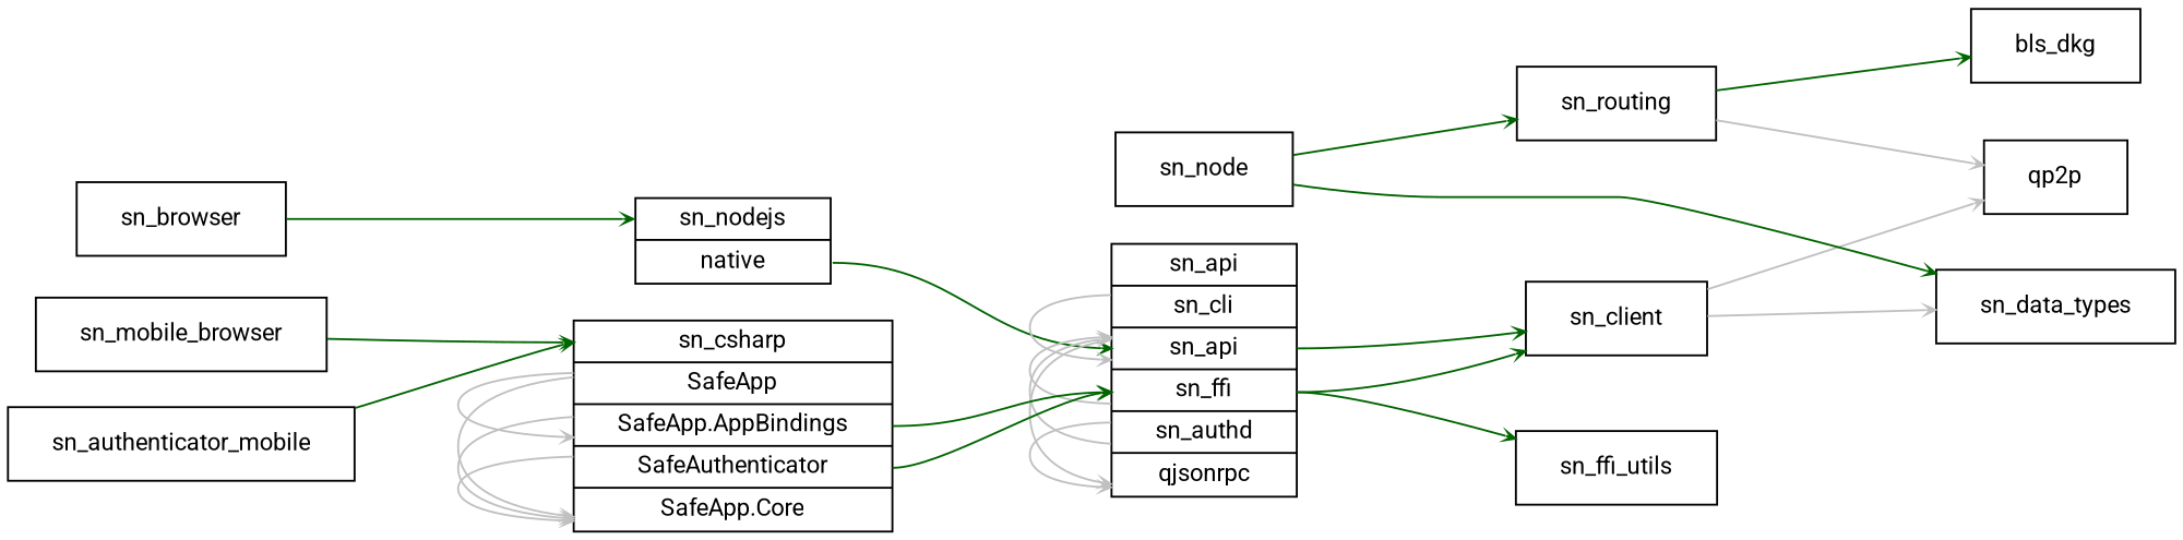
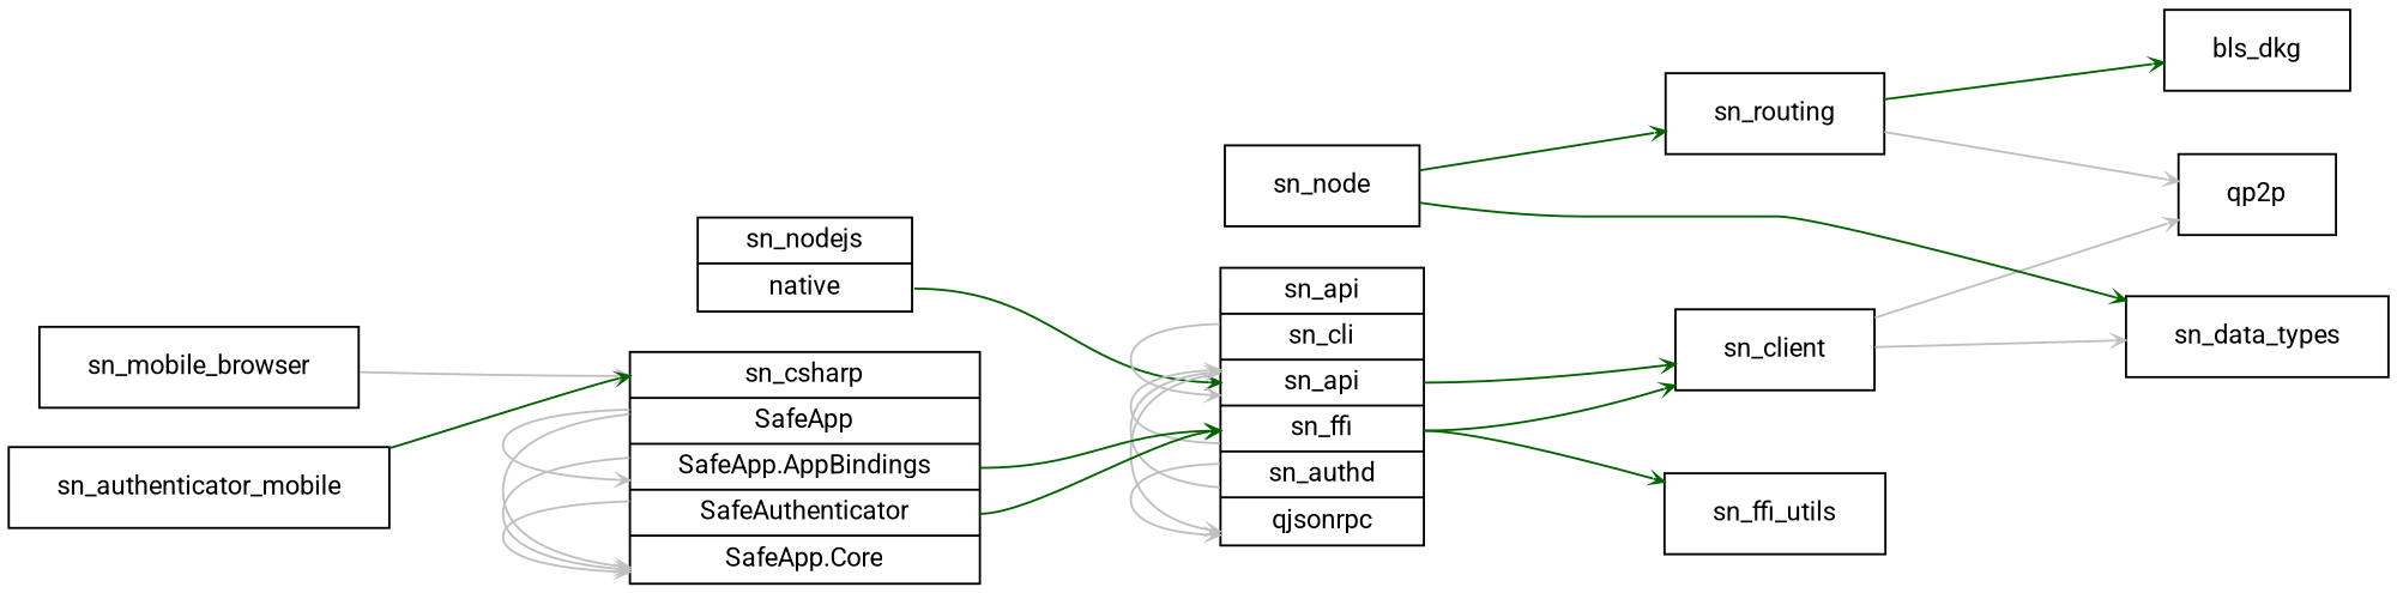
  digraph {
    fontname=Roboto
    rankdir=LR
    splines=spline
    node [fontname=Roboto fontsize=12 margin="0.3,0.06" shape=record]
    edge [arrowhead=vee arrowsize=0.5 color=DarkGreen fontname=Roboto headport=K_sn_api minlen=3 tailport=K_sn_ffi]
-   sn_browser [label="<K_sn_browser> \N"]
    sn_nodejs [label="<K_sn_nodejs> \N|<K_native> native"]
    sn_api [label="\N|<K_sn_cli> sn_cli|<K_sn_api> sn_api|<K_sn_ffi> sn_ffi|<K_sn_authd> sn_authd|<K_qjsonrpc> qjsonrpc"]
    bls_dkg [label="<K_bls_dkg> \N"]
    sn_routing [label="<K_sn_routing> \N"]
    qp2p [label="<K_qp2p> \N"]
    sn_client [label="<K_sn_client> \N"]
    sn_data_types [label="<K_sn_data_types> \N"]
    sn_ffi_utils [label="<K_sn_ffi_utils> \N"]
    sn_mobile_browser [label="<K_sn_mobile_browser> \N"]
    sn_csharp [label="<K_sn_csharp> \N|<K_SafeApp> SafeApp|<K_SafeApp.AppBindings> SafeApp.AppBindings|<K_SafeAuthenticator> SafeAuthenticator|<K_SafeApp.Core> SafeApp.Core"]
    sn_authenticator_mobile [label="<K_sn_authenticator_mobile> \N"]
    sn_node [label="<K_sn_node> \N"]
-   sn_browser -> sn_nodejs [headport=K_sn_nodejs tailport=K_sn_browser]
    sn_nodejs -> sn_api [tailport=K_native]
    sn_api -> sn_api [color=grey]
    sn_api -> sn_api [color=grey headport=K_qjsonrpc tailport=K_sn_authd]
    sn_api -> sn_api [color=grey tailport=K_sn_authd]
    sn_api -> sn_api [color=grey tailport=K_sn_cli]
    sn_api -> sn_api [color=grey headport=K_qjsonrpc tailport=K_sn_api]
    sn_api -> sn_client [headport=K_sn_client]
    sn_api -> sn_client [headport=K_sn_client tailport=K_sn_api]
    sn_api -> sn_ffi_utils [headport=K_sn_ffi_utils]
    sn_routing -> bls_dkg [headport=K_bls_dkg tailport=K_sn_routing]
    sn_routing -> qp2p [color=grey headport=K_qp2p tailport=K_sn_routing]
    sn_client -> qp2p [color=grey headport=K_qp2p tailport=K_sn_client]
    sn_client -> sn_data_types [color=grey headport=K_sn_data_types tailport=K_sn_client]
-   sn_mobile_browser -> sn_csharp [headport=K_sn_csharp tailport=K_sn_mobile_browser]
+   sn_mobile_browser -> sn_csharp [color=grey headport=K_sn_csharp tailport=K_sn_mobile_browser]
    sn_csharp -> sn_api [headport=K_sn_ffi tailport="K_SafeApp.AppBindings"]
    sn_csharp -> sn_api [headport=K_sn_ffi tailport=K_SafeAuthenticator]
    sn_csharp -> sn_csharp [color=grey headport="K_SafeApp.Core" tailport="K_SafeApp.AppBindings"]
    sn_csharp -> sn_csharp [color=grey headport="K_SafeApp.Core" tailport=K_SafeAuthenticator]
    sn_csharp -> sn_csharp [color=grey headport="K_SafeApp.AppBindings" tailport=K_SafeApp]
    sn_csharp -> sn_csharp [color=grey headport="K_SafeApp.Core" tailport=K_SafeApp]
    sn_authenticator_mobile -> sn_csharp [headport=K_sn_csharp tailport=K_sn_authenticator_mobile]
    sn_node -> sn_routing [headport=K_sn_routing tailport=K_sn_node]
    sn_node -> sn_data_types [headport=K_sn_data_types tailport=K_sn_node]
  }
